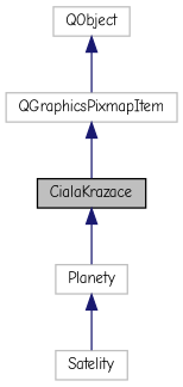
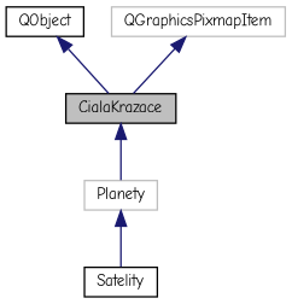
  digraph {
    fontname="Comic Neue"
    node [color=grey75 fillcolor=white fontname="Comic Neue" fontsize=10 shape=record style=filled]
    edge [color=midnightblue dir=back fontname="Comic Neue" fontsize=10 labelfontname=Helvetica labelfontsize=10 style=solid]
    n1 [color=black fillcolor=grey75 fontcolor=black height=0.2 label=CialaKrazace width=0.4]
    n2 [height=0.2 label=Planety width=0.4]
-   n3 [height=0.2 label=Satelity width=0.4]
-   n4 [height=0.2 label=QObject width=0.4]
+   n3 [color=black height=0.2 label=Satelity width=0.4]
+   n4 [color=black height=0.2 label=QObject width=0.4]
    n5 [height=0.2 label=QGraphicsPixmapItem width=0.4]
    n1 -> n2
    n2 -> n3
-   n4 -> n5
+   n4 -> n1
    n5 -> n1
  }
